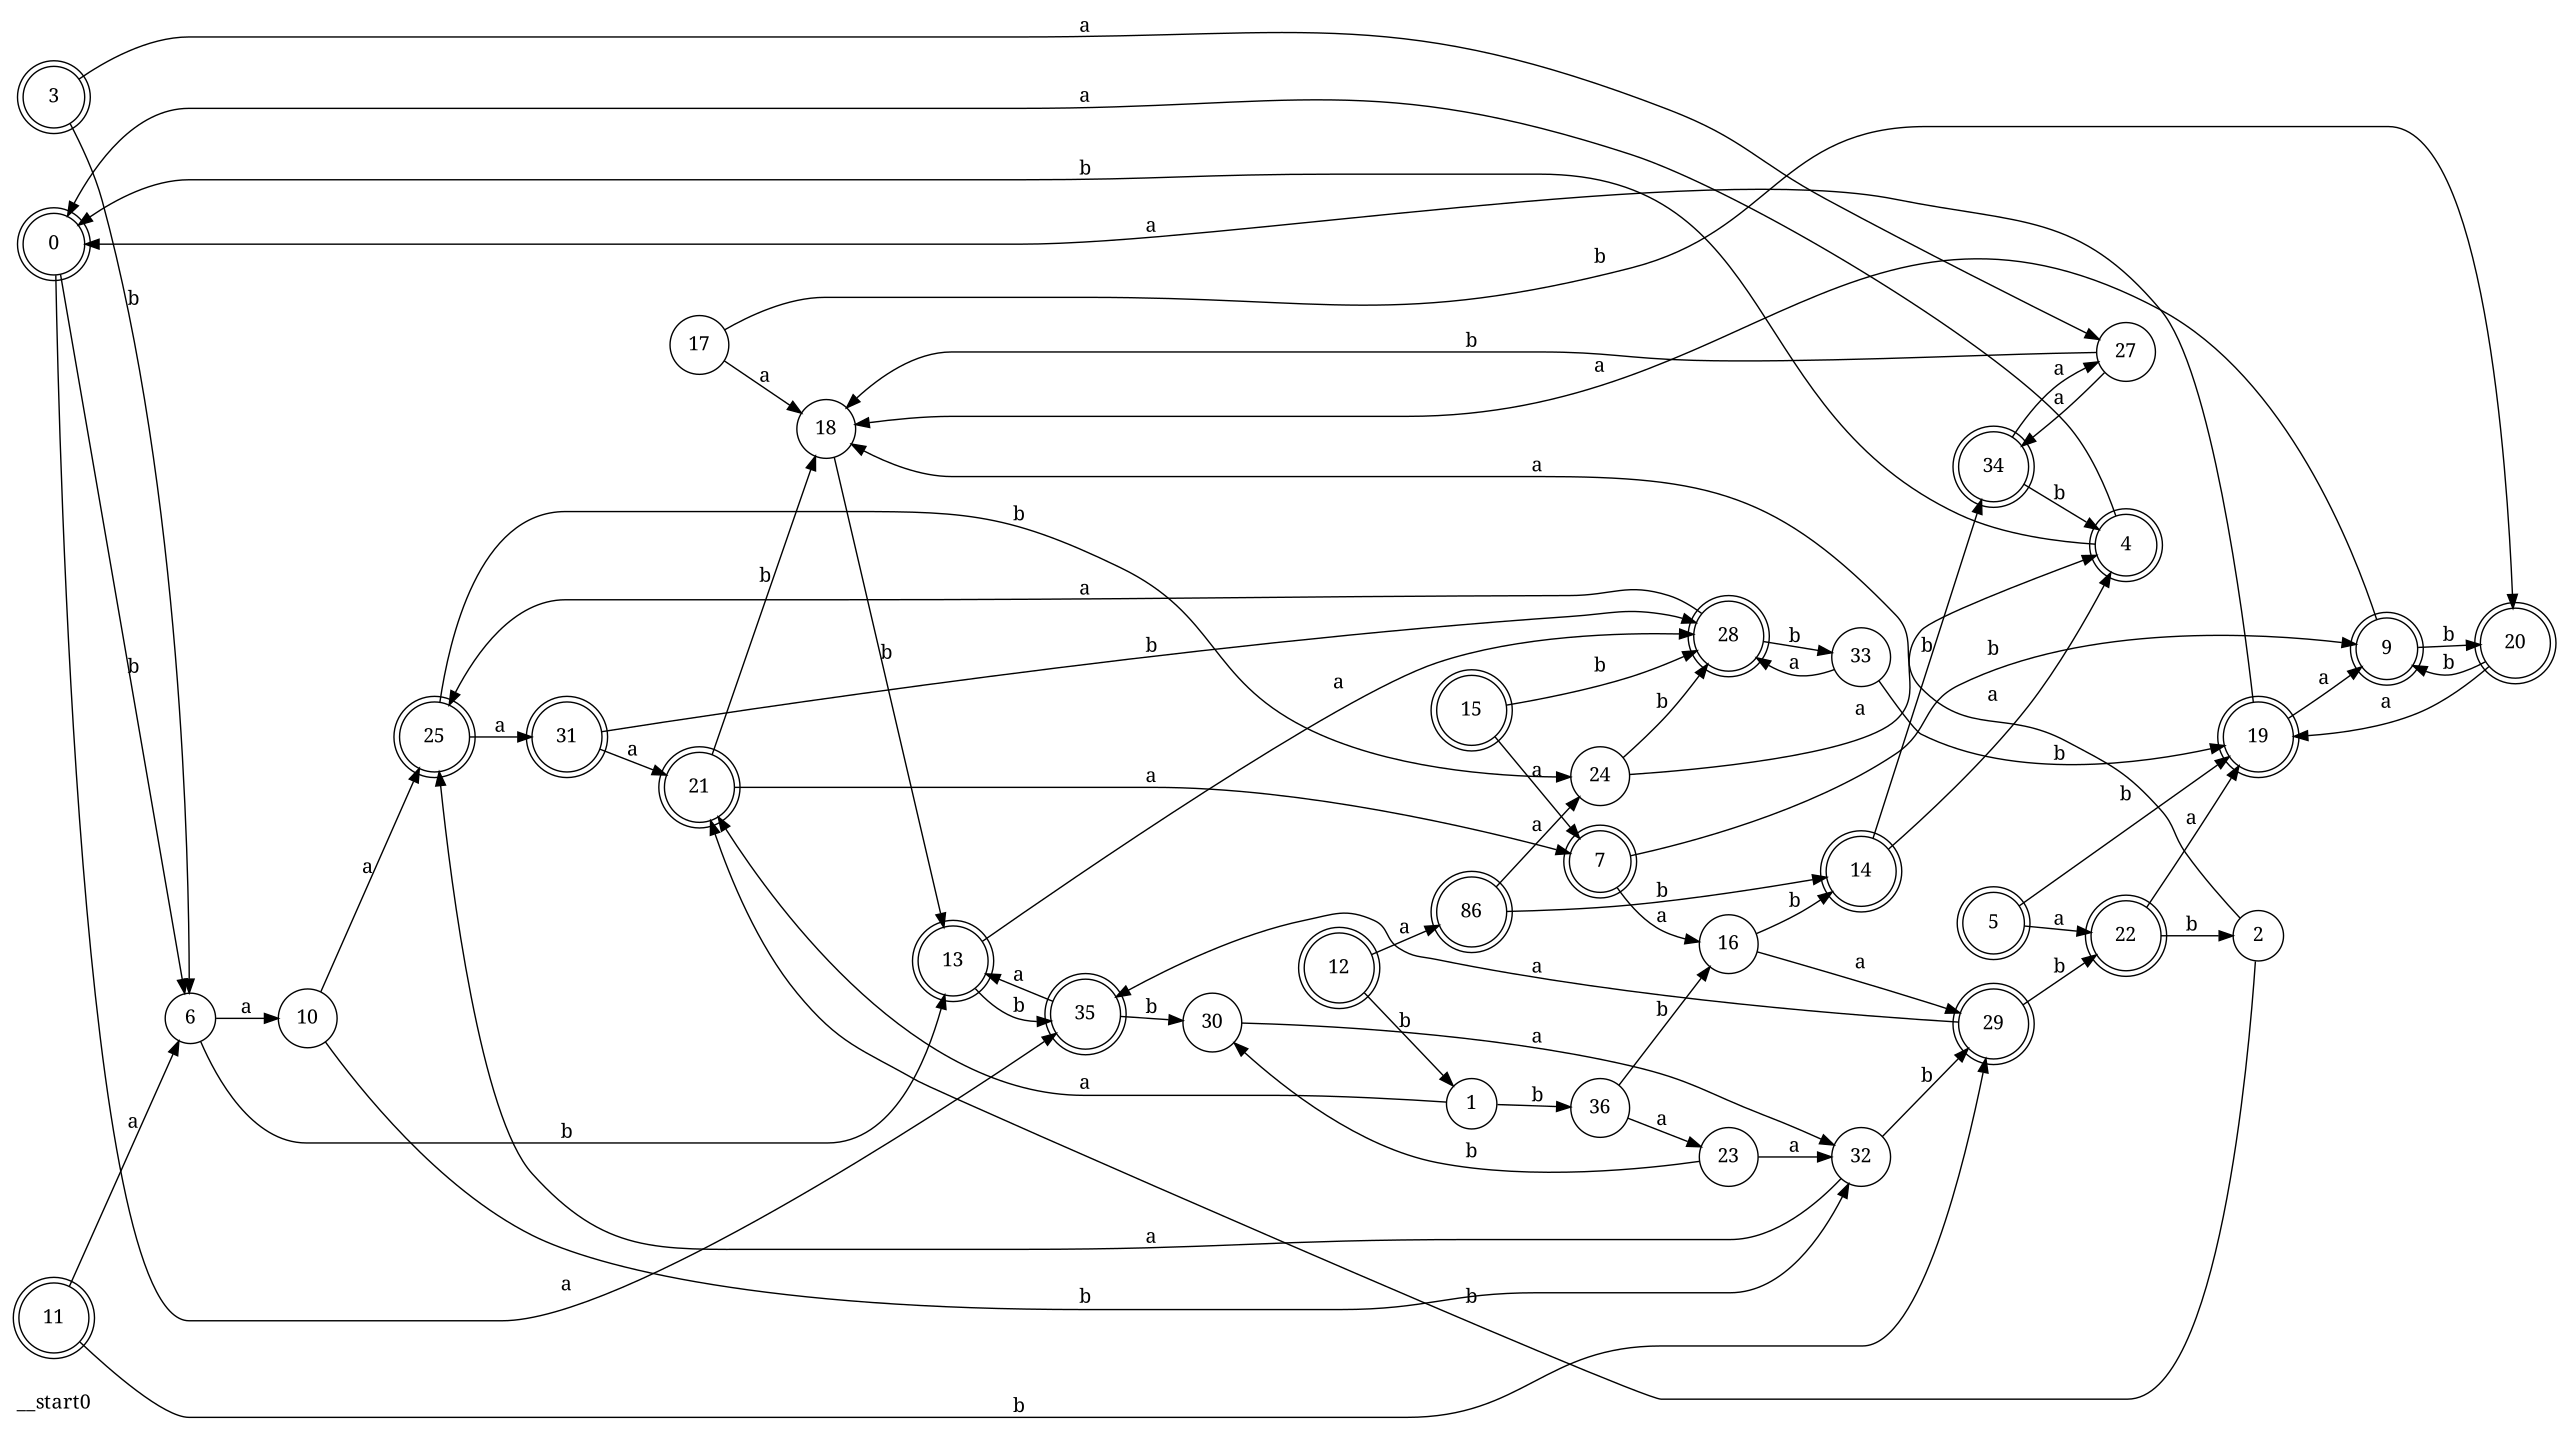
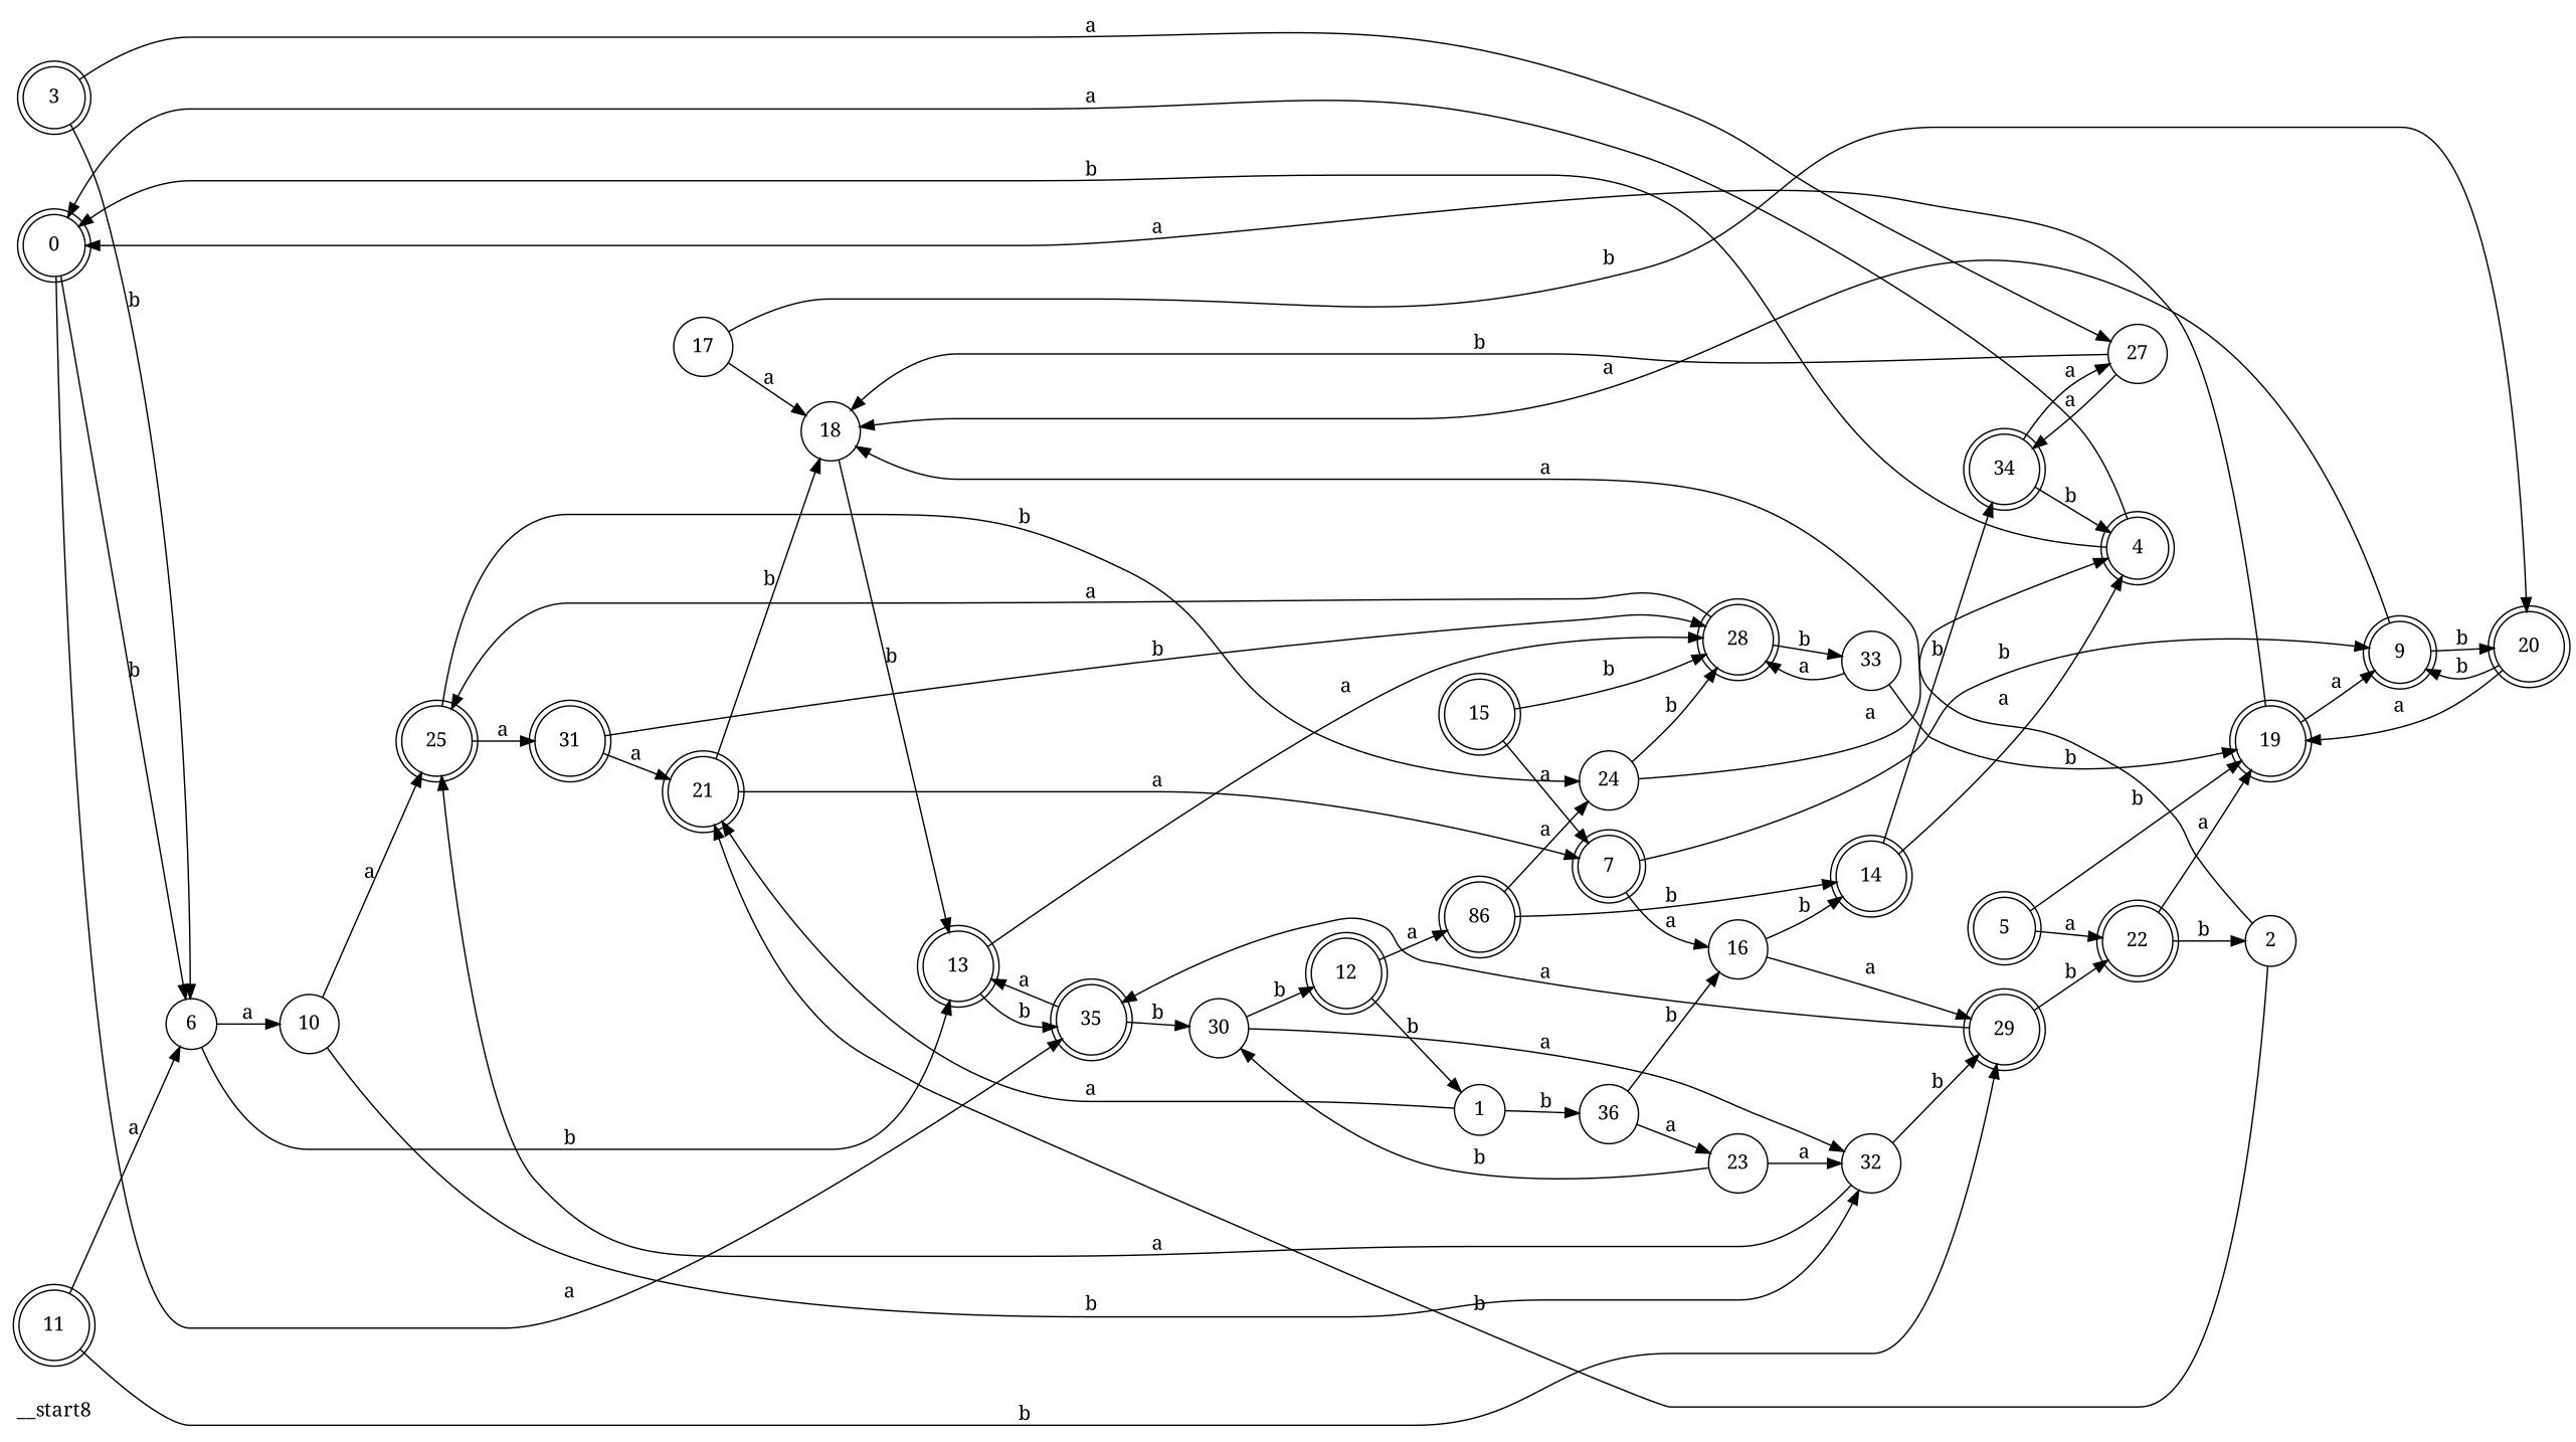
  digraph {
    fontname="Noto Serif"
    rankdir=LR
    node [fontname="Noto Serif" shape=doublecircle color=black fillcolor=white style="rounded,filled"]
    edge [fontname="Noto Serif"]
-   __start0 [shape=none color="" fillcolor="" style=""]
+   __start0 [shape=none label=__start8 color="" fillcolor="" style=""]
    n2 [label=0]
    n3 [label=6 shape=circle style=filled]
    n4 [label=35]
    n5 [label=10 shape=circle style=filled]
    n6 [label=13]
    n7 [label=30 shape=circle style=filled]
    n8 [label=1 shape=circle style=filled]
    n9 [label=21]
    n10 [label=36 shape=circle style=filled]
    n11 [label=18 shape=circle style=filled]
    n12 [label=7]
    n13 [label=16 shape=circle style=filled]
    n14 [label=23 shape=circle style=filled]
    n15 [label=2 shape=circle style=filled]
    n16 [label=3]
    n17 [label=27 shape=circle style=filled]
    n18 [label=34]
    n19 [label=4]
    n20 [label=5]
    n21 [label=19]
    n22 [label=22]
    n23 [label=9]
    n24 [label=25]
    n25 [label=32 shape=circle style=filled]
    n26 [label=28]
    n27 [label=20]
    n28 [label=29]
    n29 [label=14]
    n30 [label=31]
    n31 [label=24 shape=circle style=filled]
    n32 [label=11]
    n33 [label=12]
    n34 [label=86]
    n35 [label=33 shape=circle style=filled]
    n36 [label=15]
    n37 [label=17 shape=circle style=filled]
    n2 -> n3 [label=b]
    n2 -> n4 [label=a]
    n3 -> n5 [label=a]
    n3 -> n6 [label=b]
    n4 -> n6 [label=a]
    n4 -> n7 [label=b]
    n5 -> n24 [label=a]
    n5 -> n25 [label=b]
    n6 -> n4 [label=b]
    n6 -> n26 [label=a]
    n7 -> n25 [label=a]
+   n7 -> n33 [label=b]
    n8 -> n9 [label=a]
    n8 -> n10 [label=b]
    n9 -> n11 [label=b]
    n9 -> n12 [label=a]
    n10 -> n13 [label=b]
    n10 -> n14 [label=a]
    n11 -> n6 [label=b]
    n12 -> n13 [label=a]
    n12 -> n23 [label=b]
    n13 -> n28 [label=a]
    n13 -> n29 [label=b]
    n14 -> n7 [label=b]
    n14 -> n25 [label=a]
    n15 -> n9 [label=b]
    n15 -> n11 [label=a]
    n16 -> n3 [label=b]
    n16 -> n17 [label=a]
    n17 -> n11 [label=b]
    n17 -> n18 [label=a]
    n18 -> n17 [label=a]
    n18 -> n19 [label=b]
    n19 -> n2 [label=a]
    n19 -> n2 [label=b]
    n20 -> n21 [label=b]
    n20 -> n22 [label=a]
    n21 -> n2 [label=a]
    n21 -> n23 [label=a]
    n22 -> n15 [label=b]
    n22 -> n21 [label=a]
    n23 -> n11 [label=a]
    n23 -> n27 [label=b]
    n24 -> n30 [label=a]
    n24 -> n31 [label=b]
    n25 -> n24 [label=a]
    n25 -> n28 [label=b]
    n26 -> n24 [label=a]
    n26 -> n35 [label=b]
    n27 -> n21 [label=a]
    n27 -> n23 [label=b]
    n28 -> n4 [label=a]
    n28 -> n22 [label=b]
    n29 -> n18 [label=b]
    n29 -> n19 [label=a]
    n30 -> n9 [label=a]
    n30 -> n26 [label=b]
    n31 -> n19 [label=a]
    n31 -> n26 [label=b]
    n32 -> n3 [label=a]
    n32 -> n28 [label=b]
    n33 -> n8 [label=b]
    n33 -> n34 [label=a]
    n34 -> n29 [label=b]
    n34 -> n31 [label=a]
    n35 -> n21 [label=b]
    n35 -> n26 [label=a]
    n36 -> n12 [label=a]
    n36 -> n26 [label=b]
    n37 -> n11 [label=a]
    n37 -> n27 [label=b]
  }
